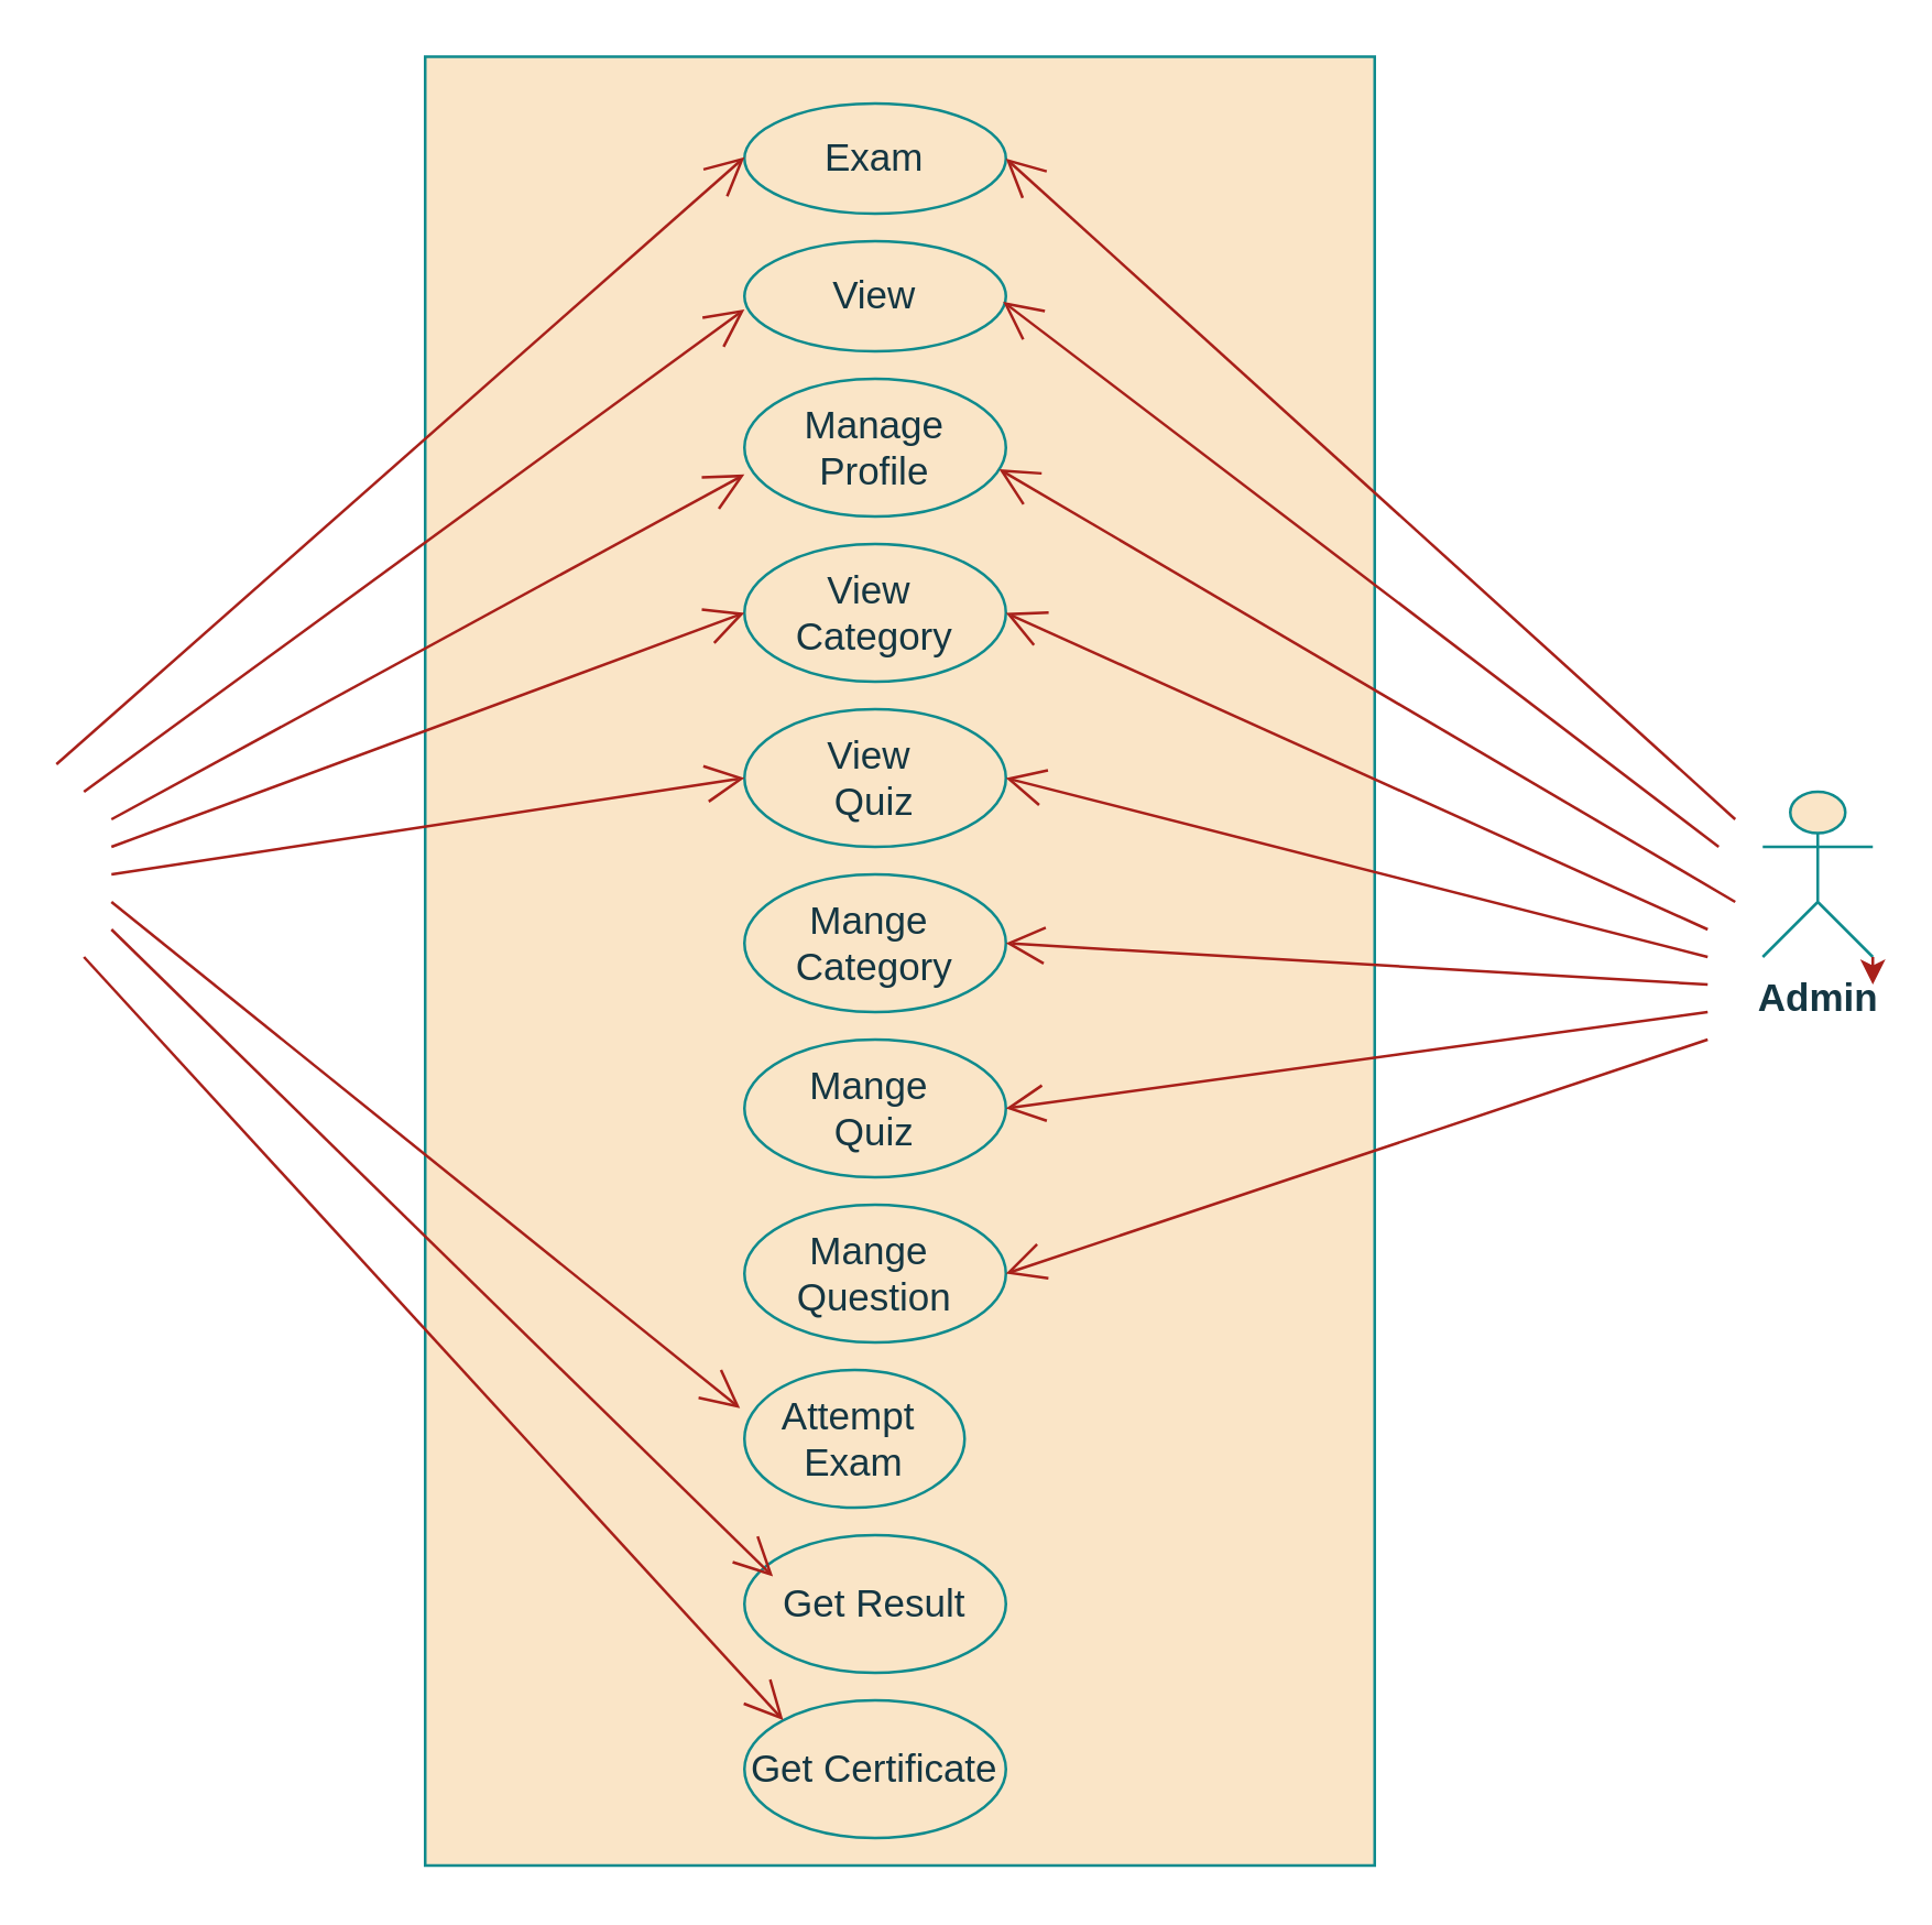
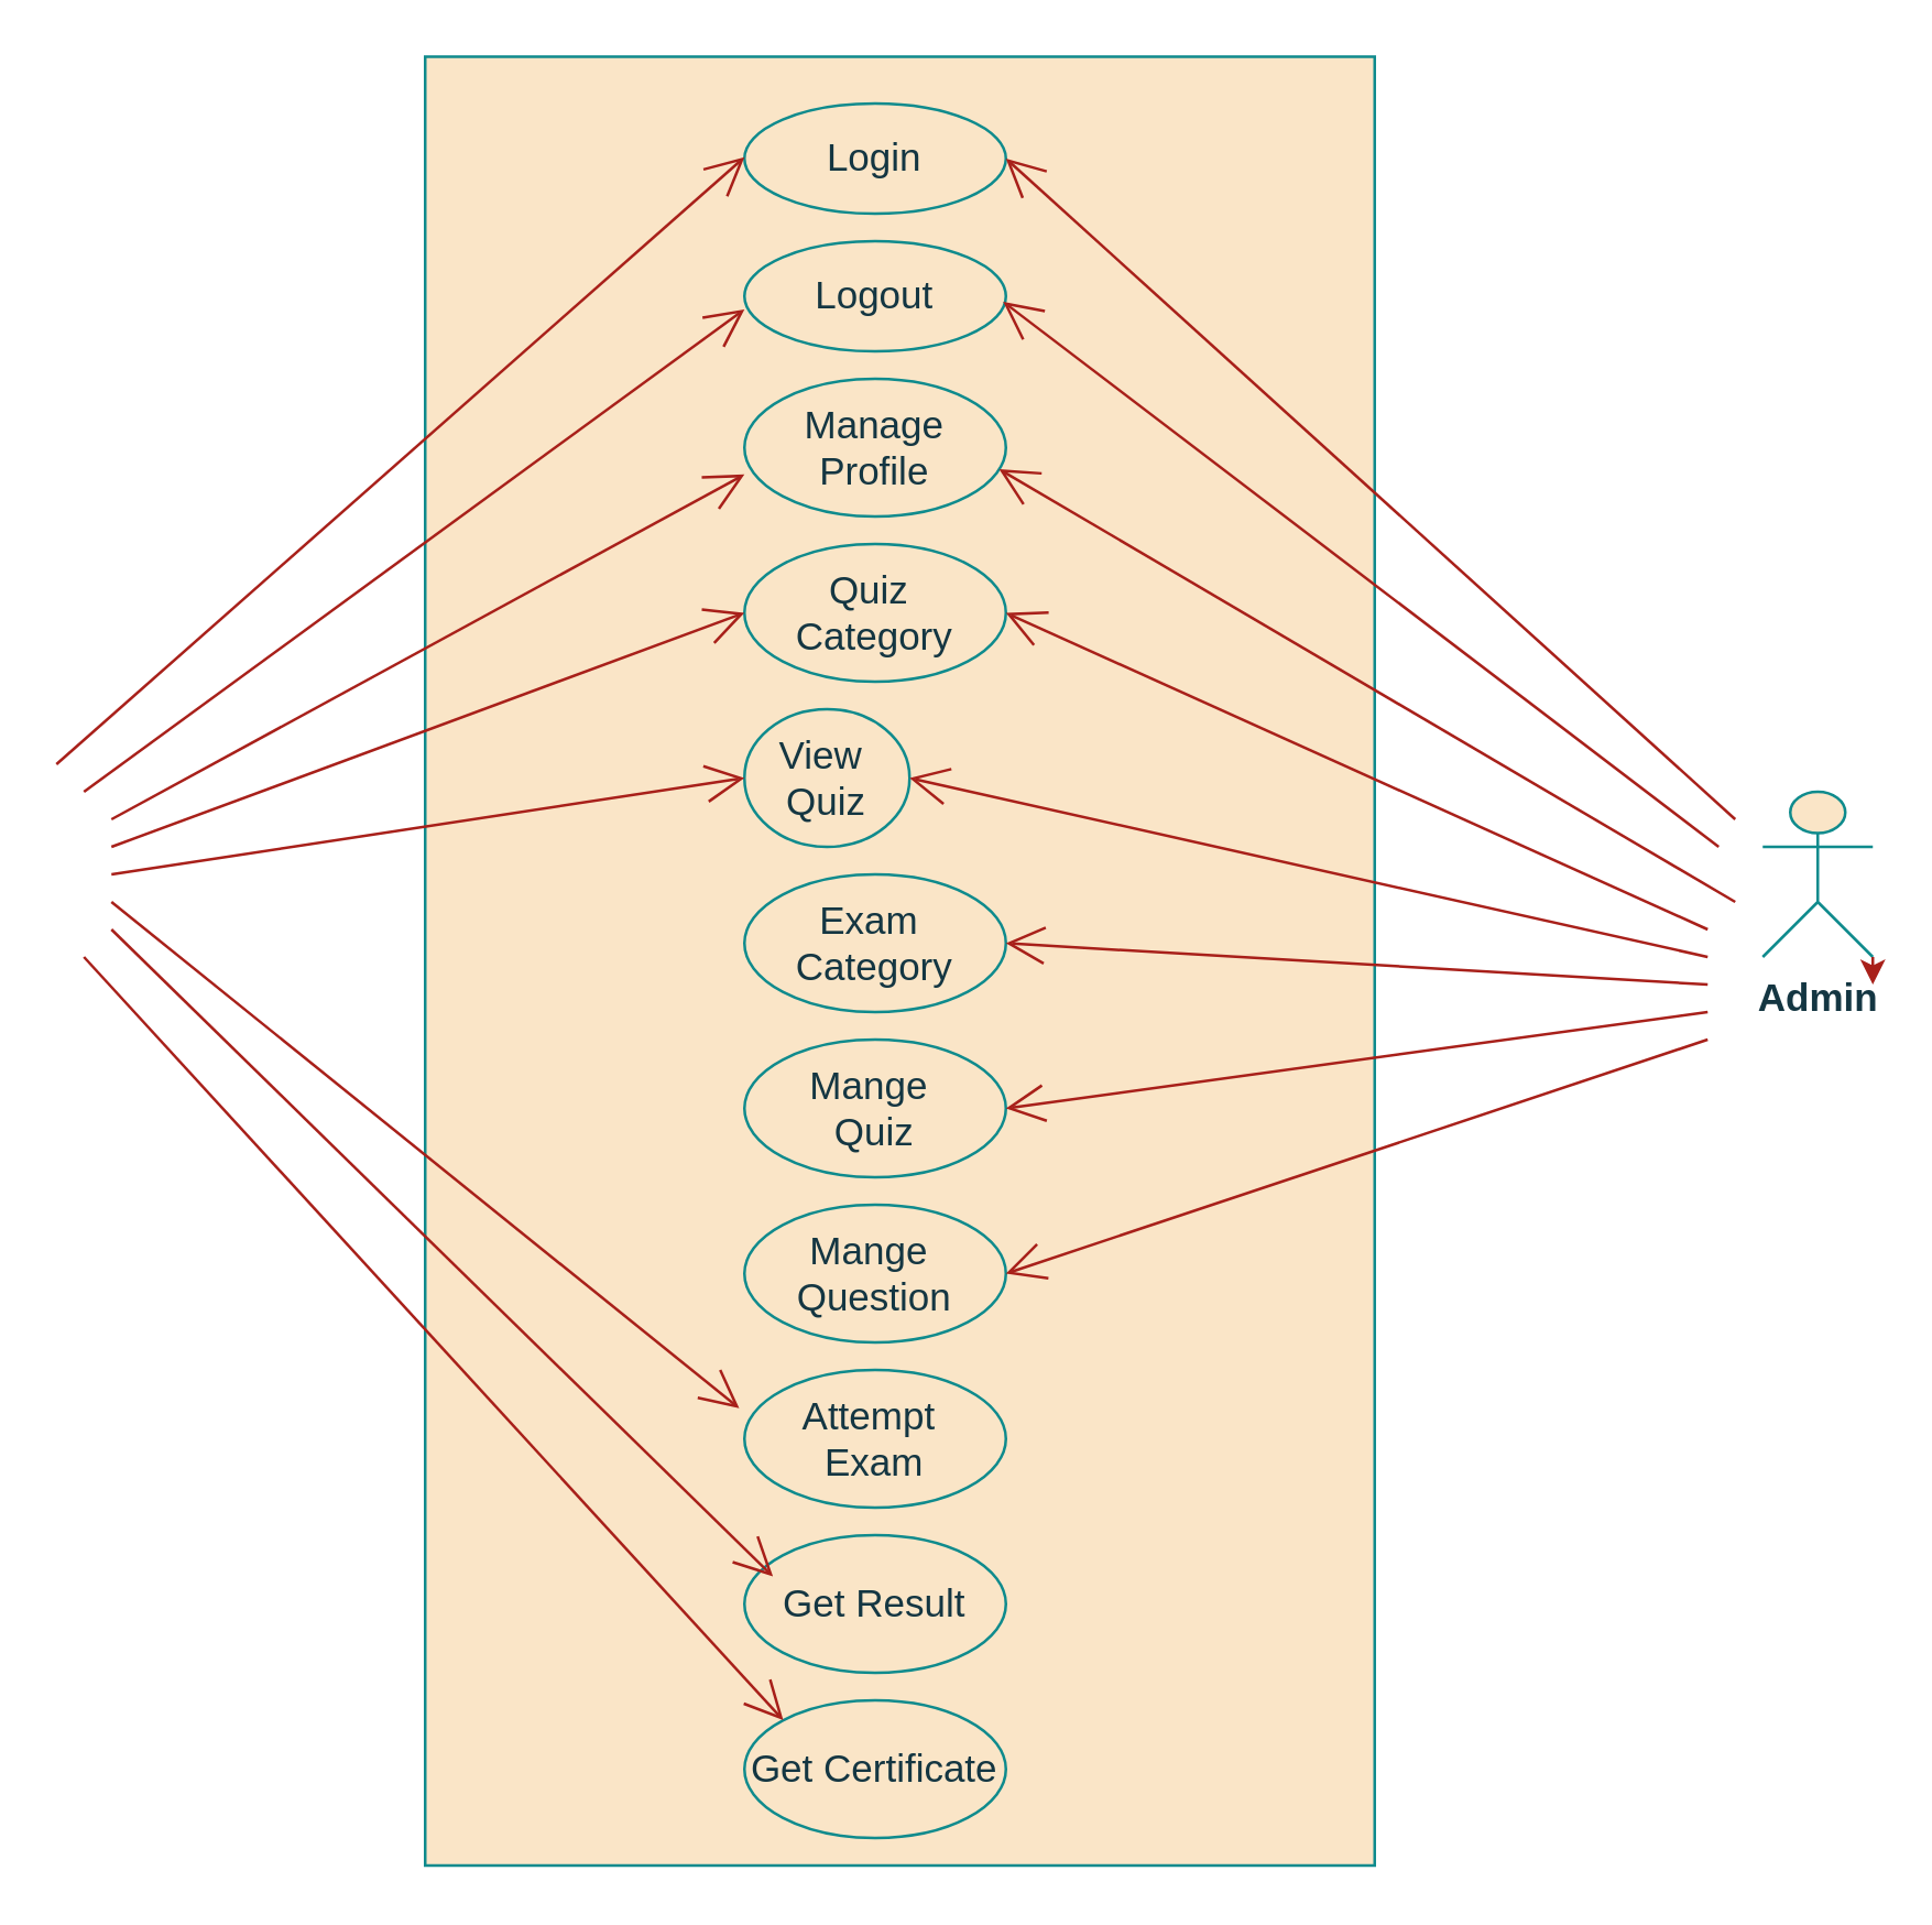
  <mxCell id="0" />
  <mxCell id="1" parent="0" />
  <mxCell id="2" value="" style="html=1;fillColor=#FAE5C7;strokeColor=#0F8B8D;fontColor=#143642;" vertex="1" parent="1"><mxGeometry x="154" y="20" width="345" height="657" as="geometry" /></mxCell>
- <mxCell id="3" value="Exam" style="ellipse;whiteSpace=wrap;html=1;rounded=0;sketch=0;fontSize=14;fontColor=#143642;strokeColor=#0F8B8D;fillColor=#FAE5C7;" vertex="1" parent="1"><mxGeometry x="270" y="37" width="95" height="40" as="geometry" /></mxCell>
+ <mxCell id="3" value="Login" style="ellipse;whiteSpace=wrap;html=1;rounded=0;sketch=0;fontSize=14;fontColor=#143642;strokeColor=#0F8B8D;fillColor=#FAE5C7;" vertex="1" parent="1"><mxGeometry x="270" y="37" width="95" height="40" as="geometry" /></mxCell>
  <mxCell id="4" value="&lt;b style=&quot;font-size: 14px&quot;&gt;Admin&lt;/b&gt;" style="shape=umlActor;verticalLabelPosition=bottom;verticalAlign=top;html=1;rounded=0;sketch=0;fontColor=#143642;strokeColor=#0F8B8D;fillColor=#FAE5C7;" vertex="1" parent="1"><mxGeometry x="640" y="287" width="40" height="60" as="geometry" /></mxCell>
  <mxCell id="5" style="edgeStyle=orthogonalEdgeStyle;curved=0;rounded=1;sketch=0;orthogonalLoop=1;jettySize=auto;html=1;exitX=1;exitY=1;exitDx=0;exitDy=0;exitPerimeter=0;entryX=1;entryY=1.167;entryDx=0;entryDy=0;entryPerimeter=0;fontSize=14;fontColor=#143642;strokeColor=#A8201A;fillColor=#FAE5C7;" edge="1" parent="1" source="4" target="4"><mxGeometry relative="1" as="geometry" /></mxCell>
- <mxCell id="6" value="View" style="ellipse;whiteSpace=wrap;html=1;rounded=0;sketch=0;fontSize=14;fontColor=#143642;strokeColor=#0F8B8D;fillColor=#FAE5C7;" vertex="1" parent="1"><mxGeometry x="270" y="87" width="95" height="40" as="geometry" /></mxCell>
+ <mxCell id="6" value="Logout" style="ellipse;whiteSpace=wrap;html=1;rounded=0;sketch=0;fontSize=14;fontColor=#143642;strokeColor=#0F8B8D;fillColor=#FAE5C7;" vertex="1" parent="1"><mxGeometry x="270" y="87" width="95" height="40" as="geometry" /></mxCell>
  <mxCell id="7" value="Manage Profile" style="ellipse;whiteSpace=wrap;html=1;rounded=0;sketch=0;fontSize=14;fontColor=#143642;strokeColor=#0F8B8D;fillColor=#FAE5C7;" vertex="1" parent="1"><mxGeometry x="270" y="137" width="95" height="50" as="geometry" /></mxCell>
- <mxCell id="8" value="View&amp;nbsp;&lt;br&gt;Category" style="ellipse;whiteSpace=wrap;html=1;rounded=0;sketch=0;fontSize=14;fontColor=#143642;strokeColor=#0F8B8D;fillColor=#FAE5C7;" vertex="1" parent="1"><mxGeometry x="270" y="197" width="95" height="50" as="geometry" /></mxCell>
- <mxCell id="9" value="View&amp;nbsp;&lt;br&gt;Quiz" style="ellipse;whiteSpace=wrap;html=1;rounded=0;sketch=0;fontSize=14;fontColor=#143642;strokeColor=#0F8B8D;fillColor=#FAE5C7;" vertex="1" parent="1"><mxGeometry x="270" y="257" width="95" height="50" as="geometry" /></mxCell>
- <mxCell id="10" value="Mange&amp;nbsp;&lt;br&gt;Category" style="ellipse;whiteSpace=wrap;html=1;rounded=0;sketch=0;fontSize=14;fontColor=#143642;strokeColor=#0F8B8D;fillColor=#FAE5C7;" vertex="1" parent="1"><mxGeometry x="270" y="317" width="95" height="50" as="geometry" /></mxCell>
+ <mxCell id="8" value="Quiz&amp;nbsp;&lt;br&gt;Category" style="ellipse;whiteSpace=wrap;html=1;rounded=0;sketch=0;fontSize=14;fontColor=#143642;strokeColor=#0F8B8D;fillColor=#FAE5C7;" vertex="1" parent="1"><mxGeometry x="270" y="197" width="95" height="50" as="geometry" /></mxCell>
+ <mxCell id="9" value="View&amp;nbsp;&lt;br&gt;Quiz" style="ellipse;whiteSpace=wrap;html=1;rounded=0;sketch=0;fontSize=14;fontColor=#143642;strokeColor=#0F8B8D;fillColor=#FAE5C7;" vertex="1" parent="1"><mxGeometry x="270" y="257" width="60" height="50" as="geometry" /></mxCell>
+ <mxCell id="10" value="Exam&amp;nbsp;&lt;br&gt;Category" style="ellipse;whiteSpace=wrap;html=1;rounded=0;sketch=0;fontSize=14;fontColor=#143642;strokeColor=#0F8B8D;fillColor=#FAE5C7;" vertex="1" parent="1"><mxGeometry x="270" y="317" width="95" height="50" as="geometry" /></mxCell>
  <mxCell id="11" value="Mange&amp;nbsp;&lt;br&gt;Quiz" style="ellipse;whiteSpace=wrap;html=1;rounded=0;sketch=0;fontSize=14;fontColor=#143642;strokeColor=#0F8B8D;fillColor=#FAE5C7;" vertex="1" parent="1"><mxGeometry x="270" y="377" width="95" height="50" as="geometry" /></mxCell>
  <mxCell id="12" value="Mange&amp;nbsp;&lt;br&gt;Question" style="ellipse;whiteSpace=wrap;html=1;rounded=0;sketch=0;fontSize=14;fontColor=#143642;strokeColor=#0F8B8D;fillColor=#FAE5C7;" vertex="1" parent="1"><mxGeometry x="270" y="437" width="95" height="50" as="geometry" /></mxCell>
- <mxCell id="13" value="Attempt&amp;nbsp;&lt;br&gt;Exam" style="ellipse;whiteSpace=wrap;html=1;rounded=0;sketch=0;fontSize=14;fontColor=#143642;strokeColor=#0F8B8D;fillColor=#FAE5C7;" vertex="1" parent="1"><mxGeometry x="270" y="497" width="80" height="50" as="geometry" /></mxCell>
+ <mxCell id="13" value="Attempt&amp;nbsp;&lt;br&gt;Exam" style="ellipse;whiteSpace=wrap;html=1;rounded=0;sketch=0;fontSize=14;fontColor=#143642;strokeColor=#0F8B8D;fillColor=#FAE5C7;" vertex="1" parent="1"><mxGeometry x="270" y="497" width="95" height="50" as="geometry" /></mxCell>
  <mxCell id="14" value="Get Result" style="ellipse;whiteSpace=wrap;html=1;rounded=0;sketch=0;fontSize=14;fontColor=#143642;strokeColor=#0F8B8D;fillColor=#FAE5C7;" vertex="1" parent="1"><mxGeometry x="270" y="557" width="95" height="50" as="geometry" /></mxCell>
  <mxCell id="15" value="" style="endArrow=open;endFill=1;endSize=12;html=1;rounded=1;sketch=0;fontSize=14;fontColor=#143642;strokeColor=#A8201A;fillColor=#FAE5C7;curved=0;" edge="1" parent="1"><mxGeometry width="160" relative="1" as="geometry"><mxPoint x="20" y="277" as="sourcePoint" /><mxPoint x="270" y="56.5" as="targetPoint" /></mxGeometry></mxCell>
  <mxCell id="16" value="" style="endArrow=open;endFill=1;endSize=12;html=1;rounded=1;sketch=0;fontSize=14;fontColor=#143642;strokeColor=#A8201A;fillColor=#FAE5C7;curved=0;" edge="1" parent="1"><mxGeometry width="160" relative="1" as="geometry"><mxPoint x="30" y="287" as="sourcePoint" /><mxPoint x="270" y="111.75" as="targetPoint" /></mxGeometry></mxCell>
  <mxCell id="17" value="" style="endArrow=open;endFill=1;endSize=12;html=1;rounded=1;sketch=0;fontSize=14;fontColor=#143642;strokeColor=#A8201A;fillColor=#FAE5C7;curved=0;" edge="1" parent="1"><mxGeometry width="160" relative="1" as="geometry"><mxPoint x="40" y="297" as="sourcePoint" /><mxPoint x="270" y="171.75" as="targetPoint" /></mxGeometry></mxCell>
  <mxCell id="18" value="" style="endArrow=open;endFill=1;endSize=12;html=1;rounded=1;sketch=0;fontSize=14;fontColor=#143642;strokeColor=#A8201A;fillColor=#FAE5C7;curved=0;entryX=1;entryY=0.5;entryDx=0;entryDy=0;" edge="1" parent="1" target="3"><mxGeometry width="160" relative="1" as="geometry"><mxPoint x="630" y="297" as="sourcePoint" /><mxPoint x="280" y="181.75" as="targetPoint" /></mxGeometry></mxCell>
  <mxCell id="19" value="" style="endArrow=open;endFill=1;endSize=12;html=1;rounded=1;sketch=0;fontSize=14;fontColor=#143642;strokeColor=#A8201A;fillColor=#FAE5C7;curved=0;" edge="1" parent="1"><mxGeometry width="160" relative="1" as="geometry"><mxPoint x="624" y="307" as="sourcePoint" /><mxPoint x="364" y="109" as="targetPoint" /></mxGeometry></mxCell>
  <mxCell id="20" value="" style="endArrow=open;endFill=1;endSize=12;html=1;rounded=1;sketch=0;fontSize=14;fontColor=#143642;strokeColor=#A8201A;fillColor=#FAE5C7;curved=0;entryX=0.974;entryY=0.656;entryDx=0;entryDy=0;entryPerimeter=0;" edge="1" parent="1" target="7"><mxGeometry width="160" relative="1" as="geometry"><mxPoint x="630" y="327" as="sourcePoint" /><mxPoint x="375" y="120" as="targetPoint" /></mxGeometry></mxCell>
  <mxCell id="21" value="" style="endArrow=open;endFill=1;endSize=12;html=1;rounded=1;sketch=0;fontSize=14;fontColor=#143642;strokeColor=#A8201A;fillColor=#FAE5C7;curved=0;entryX=1;entryY=0.5;entryDx=0;entryDy=0;" edge="1" parent="1" target="8"><mxGeometry width="160" relative="1" as="geometry"><mxPoint x="620" y="337" as="sourcePoint" /><mxPoint x="372.53" y="179.8" as="targetPoint" /></mxGeometry></mxCell>
  <mxCell id="22" value="" style="endArrow=open;endFill=1;endSize=12;html=1;rounded=1;sketch=0;fontSize=14;fontColor=#143642;strokeColor=#A8201A;fillColor=#FAE5C7;curved=0;entryX=0;entryY=0.5;entryDx=0;entryDy=0;" edge="1" parent="1" target="8"><mxGeometry width="160" relative="1" as="geometry"><mxPoint x="40" y="307" as="sourcePoint" /><mxPoint x="280" y="181.75" as="targetPoint" /></mxGeometry></mxCell>
  <mxCell id="23" value="" style="endArrow=open;endFill=1;endSize=12;html=1;rounded=1;sketch=0;fontSize=14;fontColor=#143642;strokeColor=#A8201A;fillColor=#FAE5C7;curved=0;entryX=0;entryY=0.5;entryDx=0;entryDy=0;" edge="1" parent="1" target="9"><mxGeometry width="160" relative="1" as="geometry"><mxPoint x="40" y="317" as="sourcePoint" /><mxPoint x="280" y="232" as="targetPoint" /></mxGeometry></mxCell>
  <mxCell id="24" value="" style="endArrow=open;endFill=1;endSize=12;html=1;rounded=1;sketch=0;fontSize=14;fontColor=#143642;strokeColor=#A8201A;fillColor=#FAE5C7;curved=0;entryX=1;entryY=0.5;entryDx=0;entryDy=0;" edge="1" parent="1" target="9"><mxGeometry width="160" relative="1" as="geometry"><mxPoint x="620" y="347" as="sourcePoint" /><mxPoint x="375" y="232" as="targetPoint" /></mxGeometry></mxCell>
  <mxCell id="25" value="" style="endArrow=open;endFill=1;endSize=12;html=1;rounded=1;sketch=0;fontSize=14;fontColor=#143642;strokeColor=#A8201A;fillColor=#FAE5C7;curved=0;entryX=1;entryY=0.5;entryDx=0;entryDy=0;" edge="1" parent="1" target="10"><mxGeometry width="160" relative="1" as="geometry"><mxPoint x="620" y="357" as="sourcePoint" /><mxPoint x="375" y="292" as="targetPoint" /></mxGeometry></mxCell>
  <mxCell id="26" value="" style="endArrow=open;endFill=1;endSize=12;html=1;rounded=1;sketch=0;fontSize=14;fontColor=#143642;strokeColor=#A8201A;fillColor=#FAE5C7;curved=0;entryX=1;entryY=0.5;entryDx=0;entryDy=0;" edge="1" parent="1" target="11"><mxGeometry width="160" relative="1" as="geometry"><mxPoint x="620" y="367" as="sourcePoint" /><mxPoint x="375" y="352" as="targetPoint" /></mxGeometry></mxCell>
  <mxCell id="27" value="" style="endArrow=open;endFill=1;endSize=12;html=1;rounded=1;sketch=0;fontSize=14;fontColor=#143642;strokeColor=#A8201A;fillColor=#FAE5C7;curved=0;entryX=1;entryY=0.5;entryDx=0;entryDy=0;" edge="1" parent="1" target="12"><mxGeometry width="160" relative="1" as="geometry"><mxPoint x="620" y="377" as="sourcePoint" /><mxPoint x="375" y="412" as="targetPoint" /></mxGeometry></mxCell>
  <mxCell id="28" value="Get Certificate" style="ellipse;whiteSpace=wrap;html=1;rounded=0;sketch=0;fontSize=14;fontColor=#143642;strokeColor=#0F8B8D;fillColor=#FAE5C7;" vertex="1" parent="1"><mxGeometry x="270" y="617" width="95" height="50" as="geometry" /></mxCell>
  <mxCell id="29" value="" style="endArrow=open;endFill=1;endSize=12;html=1;rounded=1;sketch=0;fontSize=14;fontColor=#143642;strokeColor=#A8201A;fillColor=#FAE5C7;curved=0;entryX=-0.02;entryY=0.278;entryDx=0;entryDy=0;entryPerimeter=0;" edge="1" parent="1" target="13"><mxGeometry width="160" relative="1" as="geometry"><mxPoint x="40" y="327" as="sourcePoint" /><mxPoint x="280" y="292" as="targetPoint" /></mxGeometry></mxCell>
  <mxCell id="30" value="" style="endArrow=open;endFill=1;endSize=12;html=1;rounded=1;sketch=0;fontSize=14;fontColor=#143642;strokeColor=#A8201A;fillColor=#FAE5C7;curved=0;entryX=0.109;entryY=0.3;entryDx=0;entryDy=0;entryPerimeter=0;" edge="1" parent="1" target="14"><mxGeometry width="160" relative="1" as="geometry"><mxPoint x="40" y="337" as="sourcePoint" /><mxPoint x="278.1" y="520.9" as="targetPoint" /></mxGeometry></mxCell>
  <mxCell id="31" value="" style="endArrow=open;endFill=1;endSize=12;html=1;rounded=1;sketch=0;fontSize=14;fontColor=#143642;strokeColor=#A8201A;fillColor=#FAE5C7;curved=0;entryX=0;entryY=0;entryDx=0;entryDy=0;" edge="1" parent="1" target="28"><mxGeometry width="160" relative="1" as="geometry"><mxPoint x="30" y="347" as="sourcePoint" /><mxPoint x="290.355" y="582" as="targetPoint" /></mxGeometry></mxCell>
